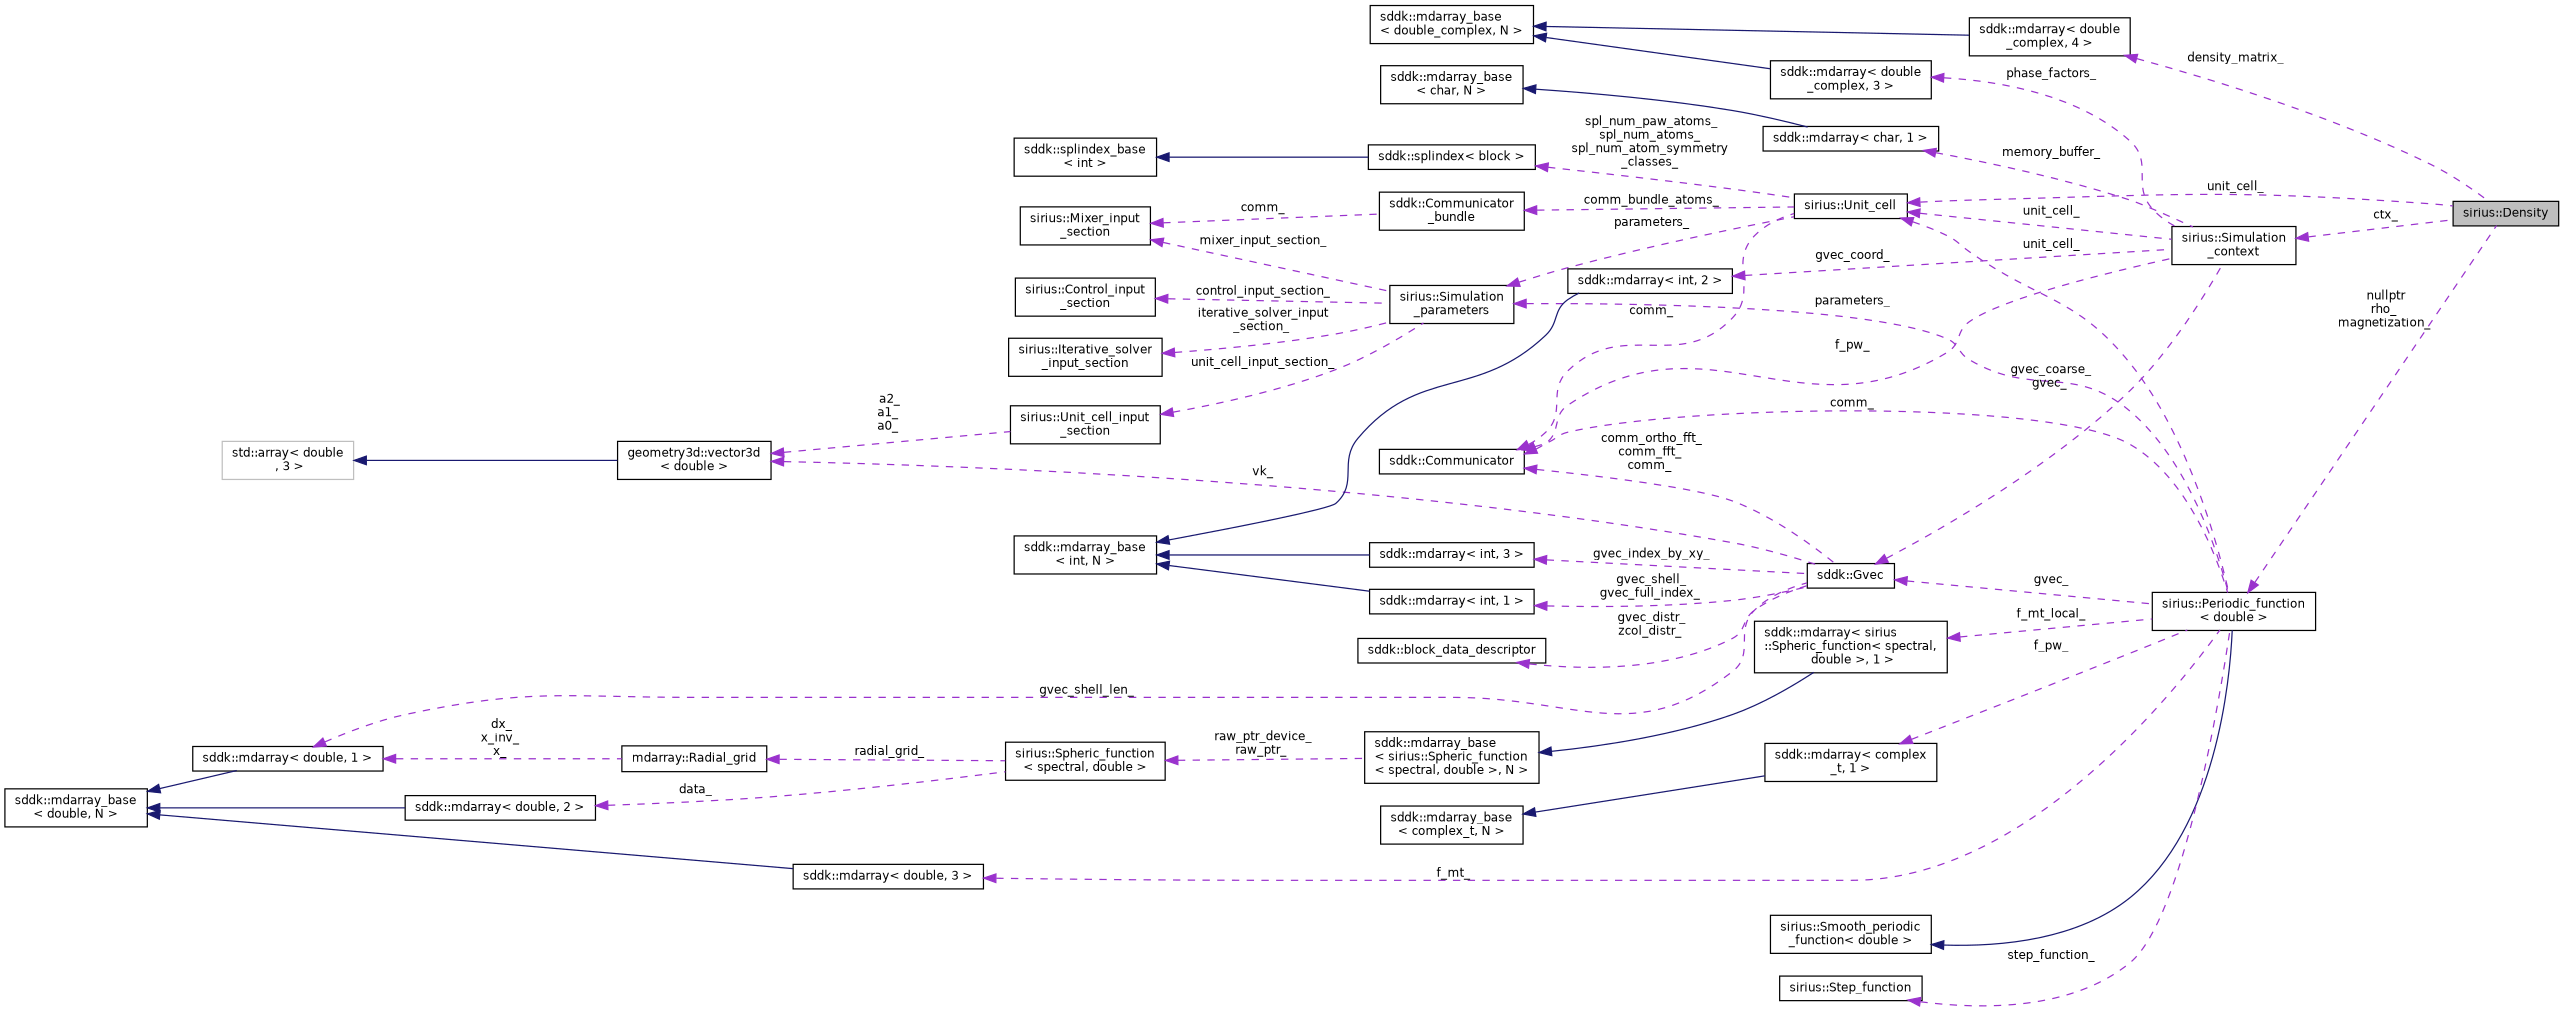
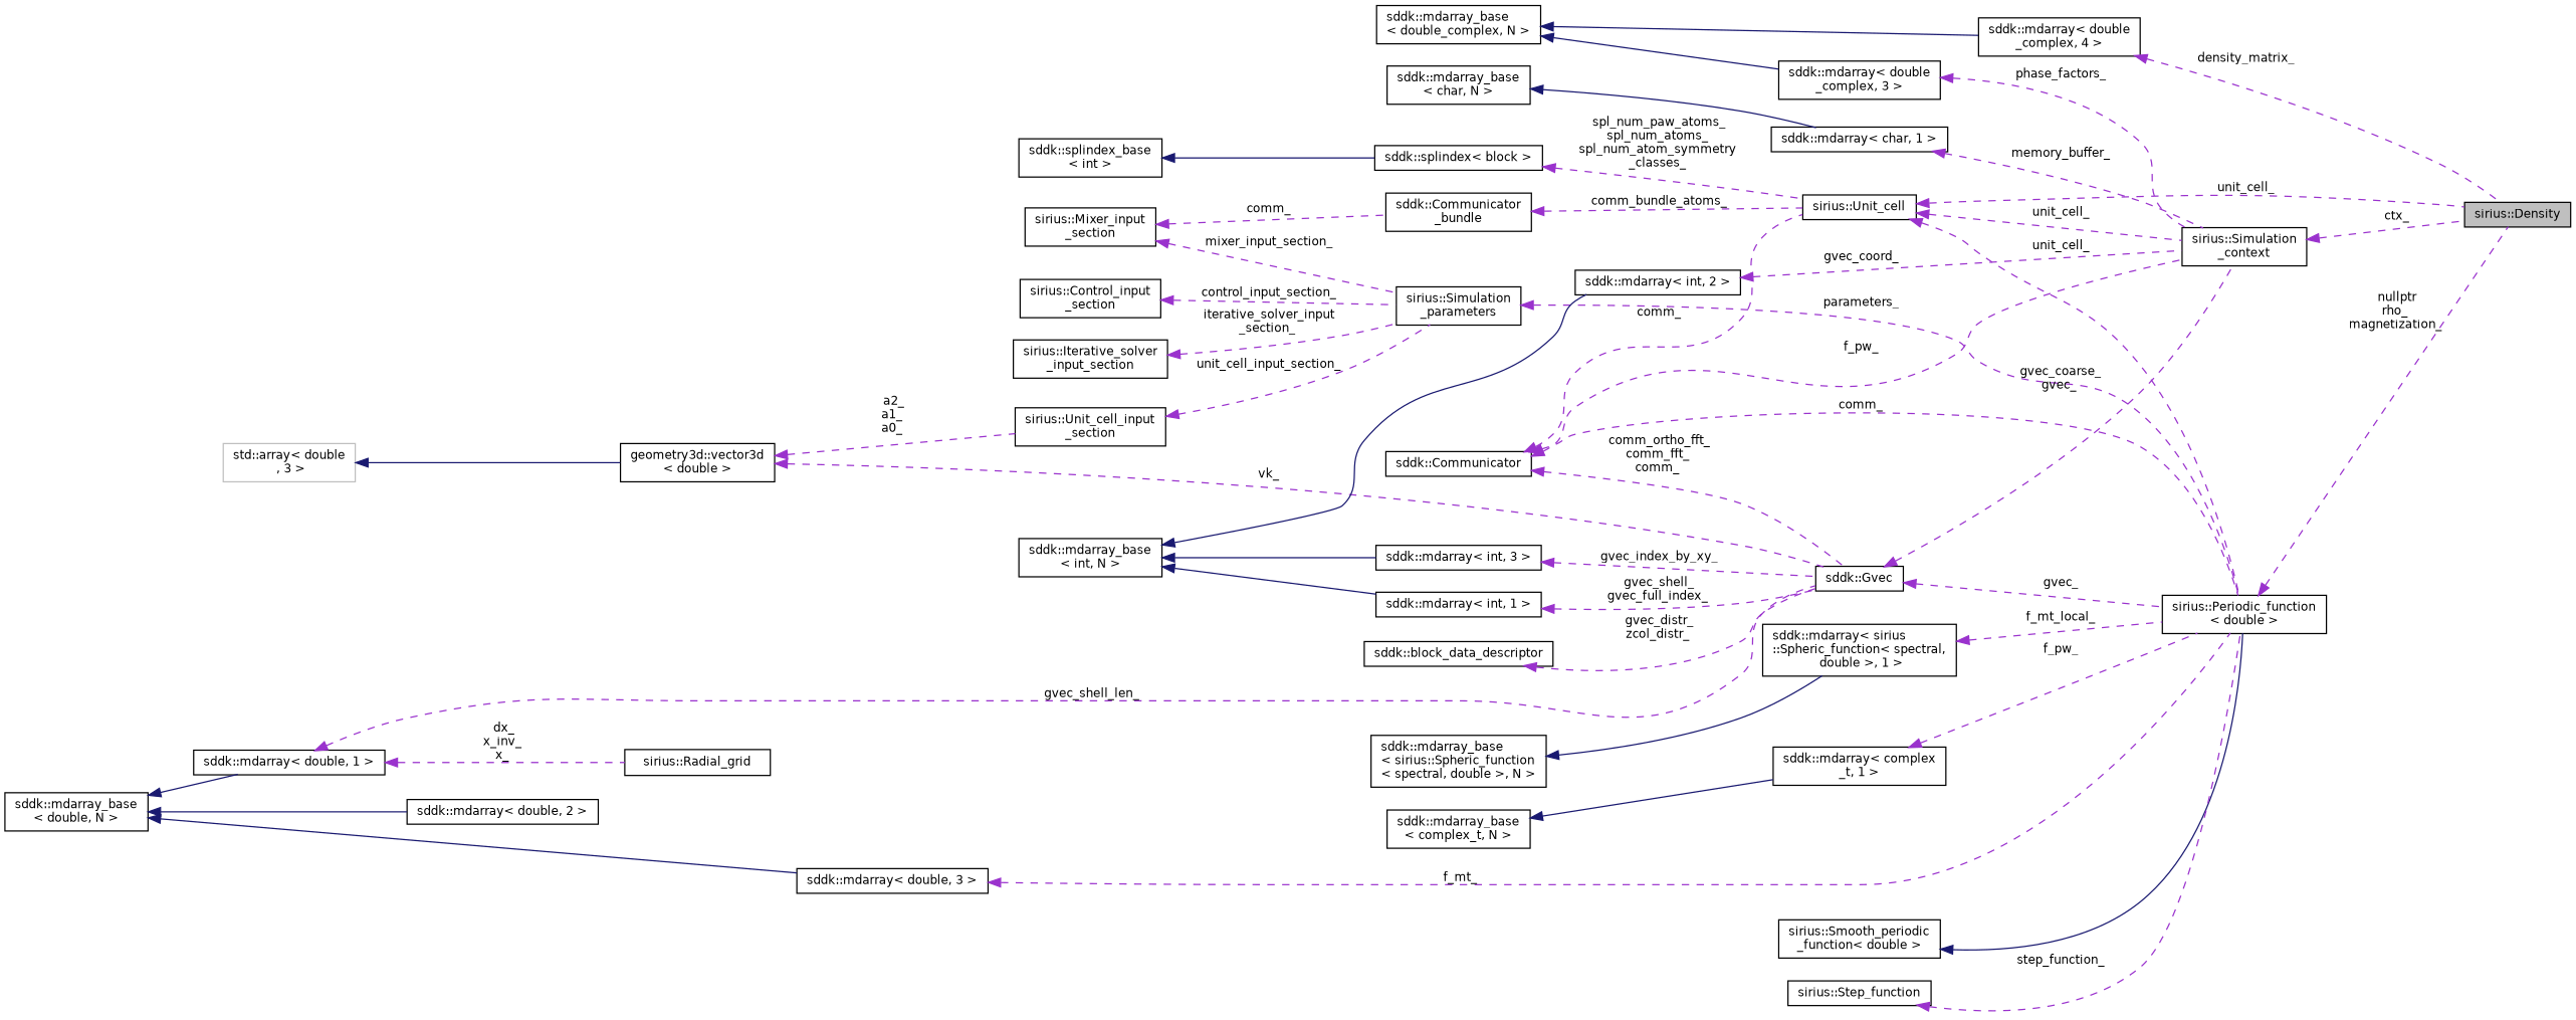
  digraph {
    rankdir=LR
    node [color=black fillcolor=white fontname=Helvetica fontsize=10 shape=record style=filled]
    edge [color=darkorchid3 dir=back fontname=Helvetica fontsize=10 labelfontname=Helvetica labelfontsize=10 style=dashed]
    n1 [fillcolor=grey75 fontcolor=black height=0.2 label="sirius::Density" width=0.4]
    n2 [height=0.2 label="sirius::Simulation\l_context" width=0.4]
    n3 [height=0.2 label="sirius::Simulation\l_parameters" width=0.4]
    n4 [height=0.2 label="sirius::Unit_cell" width=0.4]
    n5 [height=0.2 label="sirius::Periodic_function\l\< double \>" width=0.4]
    n6 [height=0.2 label="sirius::Iterative_solver\l_input_section" width=0.4]
    n7 [height=0.2 label="sirius::Unit_cell_input\l_section" width=0.4]
    n8 [height=0.2 label="geometry3d::vector3d\l\< double \>" width=0.4]
    n9 [height=0.2 label="sddk::Gvec" width=0.4]
    n10 [color=grey75 height=0.2 label="std::array\< double\l , 3 \>" width=0.4]
    n11 [height=0.2 label="sirius::Mixer_input\l_section" width=0.4]
    n12 [height=0.2 label="sddk::Communicator\l_bundle" width=0.4]
    n13 [height=0.2 label="sirius::Control_input\l_section" width=0.4]
    n14 [height=0.2 label="sddk::mdarray\< int, 2 \>" width=0.4]
    n15 [height=0.2 label="sddk::mdarray_base\l\< int, N \>" width=0.4]
    n16 [height=0.2 label="sddk::mdarray\< int, 3 \>" width=0.4]
    n17 [height=0.2 label="sddk::mdarray\< int, 1 \>" width=0.4]
    n18 [height=0.2 label="sddk::mdarray\< char, 1 \>" width=0.4]
    n19 [height=0.2 label="sddk::mdarray_base\l\< char, N \>" width=0.4]
    n20 [height=0.2 label="sddk::mdarray\< double\l_complex, 3 \>" width=0.4]
    n21 [height=0.2 label="sddk::mdarray_base\l\< double_complex, N \>" width=0.4]
    n22 [height=0.2 label="sddk::mdarray\< double\l_complex, 4 \>" width=0.4]
    n23 [height=0.2 label="sddk::Communicator" width=0.4]
    n24 [height=0.2 label="sddk::mdarray\< double, 1 \>" width=0.4]
-   n25 [height=0.2 label="mdarray::Radial_grid" width=0.4]
-   n26 [height=0.2 label="sirius::Spheric_function\l\< spectral, double \>" width=0.4]
+   n25 [height=0.2 label="sirius::Radial_grid" width=0.4]
    n27 [height=0.2 label="sddk::mdarray_base\l\< double, N \>" width=0.4]
    n28 [height=0.2 label="sddk::mdarray\< double, 2 \>" width=0.4]
    n29 [height=0.2 label="sddk::mdarray\< double, 3 \>" width=0.4]
    n30 [height=0.2 label="sddk::block_data_descriptor" width=0.4]
    n31 [height=0.2 label="sddk::splindex\< block \>" width=0.4]
    n32 [height=0.2 label="sddk::splindex_base\l\< int \>" width=0.4]
    n33 [height=0.2 label="sirius::Smooth_periodic\l_function\< double \>" width=0.4]
    n34 [height=0.2 label="sirius::Step_function" width=0.4]
    n35 [height=0.2 label="sddk::mdarray\< complex\l_t, 1 \>" width=0.4]
    n36 [height=0.2 label="sddk::mdarray_base\l\< complex_t, N \>" width=0.4]
    n37 [height=0.2 label="sddk::mdarray\< sirius\l::Spheric_function\< spectral,\l double \>, 1 \>" width=0.4]
    n38 [height=0.2 label="sddk::mdarray_base\l\< sirius::Spheric_function\l\< spectral, double \>, N \>" width=0.4]
    n2 -> n1 [label=" ctx_"]
-   n3 -> n4 [label=" parameters_"]
    n3 -> n5 [label=" parameters_"]
    n4 -> n1 [label=" unit_cell_"]
    n4 -> n2 [label=" unit_cell_"]
    n4 -> n5 [label=" unit_cell_"]
    n5 -> n1 [label=" nullptr\nrho_\nmagnetization_"]
    n6 -> n3 [label=" iterative_solver_input\l_section_"]
    n7 -> n3 [label=" unit_cell_input_section_"]
    n8 -> n7 [label=" a2_\na1_\na0_"]
    n8 -> n9 [label=" vk_"]
    n9 -> n2 [label=" gvec_coarse_\ngvec_"]
    n9 -> n5 [label=" gvec_"]
    n10 -> n8 [color=midnightblue style=solid]
    n11 -> n3 [label=" mixer_input_section_"]
    n11 -> n12 [label=" comm_"]
    n12 -> n4 [label=" comm_bundle_atoms_"]
    n13 -> n3 [label=" control_input_section_"]
    n14 -> n2 [label=" gvec_coord_"]
    n15 -> n14 [color=midnightblue style=solid]
    n15 -> n16 [color=midnightblue style=solid]
    n15 -> n17 [color=midnightblue style=solid]
    n16 -> n9 [label=" gvec_index_by_xy_"]
    n17 -> n9 [label=" gvec_shell_\ngvec_full_index_"]
    n18 -> n2 [label=" memory_buffer_"]
    n19 -> n18 [color=midnightblue style=solid]
    n20 -> n2 [label=" phase_factors_"]
    n21 -> n20 [color=midnightblue style=solid]
    n21 -> n22 [color=midnightblue style=solid]
    n22 -> n1 [label=" density_matrix_"]
    n23 -> n2 [label=" f_pw_"]
    n23 -> n4 [label=" comm_"]
    n23 -> n5 [label=" comm_"]
    n23 -> n9 [label=" comm_ortho_fft_\ncomm_fft_\ncomm_"]
    n24 -> n9 [label=" gvec_shell_len_"]
    n24 -> n25 [label=" dx_\nx_inv_\nx_"]
-   n25 -> n26 [label=" radial_grid_"]
-   n26 -> n38 [label=" raw_ptr_device_\nraw_ptr_"]
    n27 -> n24 [color=midnightblue style=solid]
    n27 -> n28 [color=midnightblue style=solid]
    n27 -> n29 [color=midnightblue style=solid]
-   n28 -> n26 [label=" data_"]
    n29 -> n5 [label=" f_mt_"]
    n30 -> n9 [label=" gvec_distr_\nzcol_distr_"]
    n31 -> n4 [label=" spl_num_paw_atoms_\nspl_num_atoms_\nspl_num_atom_symmetry\l_classes_"]
    n32 -> n31 [color=midnightblue style=solid]
    n33 -> n5 [color=midnightblue style=solid]
    n34 -> n5 [label=" step_function_"]
    n35 -> n5 [label=" f_pw_"]
    n36 -> n35 [color=midnightblue style=solid]
    n37 -> n5 [label=" f_mt_local_"]
    n38 -> n37 [color=midnightblue style=solid]
  }
